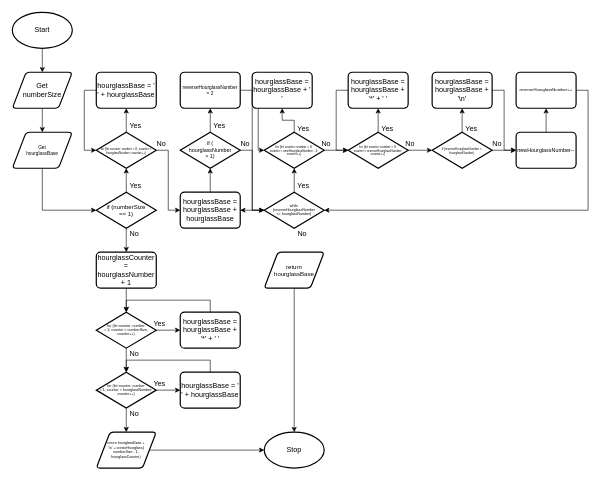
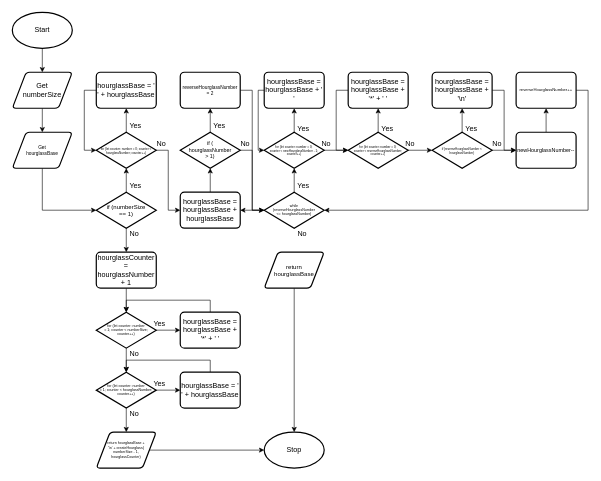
  <mxCell id="0" />
  <mxCell id="1" parent="0" />
  <mxCell id="2" style="edgeStyle=orthogonalEdgeStyle;html=1;entryX=0.5;entryY=0;entryDx=0;entryDy=0;rounded=0;" edge="1" parent="1" source="3" target="11"><mxGeometry relative="1" as="geometry" /></mxCell>
  <mxCell id="3" value="Start" style="strokeWidth=2;html=1;shape=mxgraph.flowchart.start_1;whiteSpace=wrap;" vertex="1" parent="1"><mxGeometry x="20" y="20" width="100" height="60" as="geometry" /></mxCell>
  <mxCell id="4" value="Stop" style="strokeWidth=2;html=1;shape=mxgraph.flowchart.start_1;whiteSpace=wrap;" vertex="1" parent="1"><mxGeometry x="440" y="720" width="100" height="60" as="geometry" /></mxCell>
  <mxCell id="5" style="edgeStyle=orthogonalEdgeStyle;rounded=0;html=1;entryX=0.5;entryY=1;entryDx=0;entryDy=0;entryPerimeter=0;fontSize=5;" edge="1" parent="1" source="7" target="16"><mxGeometry relative="1" as="geometry" /></mxCell>
  <mxCell id="6" style="edgeStyle=orthogonalEdgeStyle;rounded=0;html=1;entryX=0.5;entryY=0;entryDx=0;entryDy=0;fontSize=10;" edge="1" parent="1" source="7" target="62"><mxGeometry relative="1" as="geometry" /></mxCell>
  <mxCell id="7" value="if (numberSize&lt;br style=&quot;font-size: 10px;&quot;&gt;== 1)" style="strokeWidth=2;html=1;shape=mxgraph.flowchart.decision;whiteSpace=wrap;fontSize=10;" vertex="1" parent="1"><mxGeometry x="160" y="320" width="100" height="60" as="geometry" /></mxCell>
  <mxCell id="8" style="edgeStyle=orthogonalEdgeStyle;rounded=0;html=1;entryX=0;entryY=0.5;entryDx=0;entryDy=0;entryPerimeter=0;fontSize=12;" edge="1" parent="1" source="9" target="16"><mxGeometry relative="1" as="geometry"><Array as="points"><mxPoint x="140" y="150" /><mxPoint x="140" y="250" /></Array></mxGeometry></mxCell>
  <mxCell id="9" value="hourglassBase = ' ' + hourglassBase" style="rounded=1;whiteSpace=wrap;html=1;absoluteArcSize=1;arcSize=14;strokeWidth=2;" vertex="1" parent="1"><mxGeometry x="160" y="120" width="100" height="60" as="geometry" /></mxCell>
  <mxCell id="10" style="edgeStyle=orthogonalEdgeStyle;rounded=0;html=1;entryX=0.5;entryY=0;entryDx=0;entryDy=0;fontSize=8;" edge="1" parent="1" source="11" target="13"><mxGeometry relative="1" as="geometry" /></mxCell>
  <mxCell id="11" value="Get&lt;br&gt;numberSize" style="shape=parallelogram;html=1;strokeWidth=2;perimeter=parallelogramPerimeter;whiteSpace=wrap;rounded=1;arcSize=12;size=0.23;" vertex="1" parent="1"><mxGeometry x="20" y="120" width="100" height="60" as="geometry" /></mxCell>
  <mxCell id="12" style="edgeStyle=orthogonalEdgeStyle;rounded=0;html=1;entryX=0;entryY=0.5;entryDx=0;entryDy=0;entryPerimeter=0;fontSize=10;" edge="1" parent="1" source="13" target="7"><mxGeometry relative="1" as="geometry"><Array as="points"><mxPoint x="70" y="350" /></Array></mxGeometry></mxCell>
  <mxCell id="13" value="Get&lt;br style=&quot;font-size: 8px;&quot;&gt;hourglassBase" style="shape=parallelogram;html=1;strokeWidth=2;perimeter=parallelogramPerimeter;whiteSpace=wrap;rounded=1;arcSize=12;size=0.23;fontSize=8;" vertex="1" parent="1"><mxGeometry x="20" y="220" width="100" height="60" as="geometry" /></mxCell>
  <mxCell id="14" style="edgeStyle=orthogonalEdgeStyle;rounded=0;html=1;entryX=0.5;entryY=1;entryDx=0;entryDy=0;fontSize=12;" edge="1" parent="1" source="16" target="9"><mxGeometry relative="1" as="geometry" /></mxCell>
  <mxCell id="15" style="edgeStyle=orthogonalEdgeStyle;rounded=0;html=1;entryX=0;entryY=0.5;entryDx=0;entryDy=0;fontSize=12;" edge="1" parent="1" source="16" target="20"><mxGeometry relative="1" as="geometry" /></mxCell>
  <mxCell id="16" value="for (let counter: number = 0; counter &amp;lt; hourglassNumber; counter++)" style="strokeWidth=2;html=1;shape=mxgraph.flowchart.decision;whiteSpace=wrap;fontSize=5;" vertex="1" parent="1"><mxGeometry x="160" y="220" width="100" height="60" as="geometry" /></mxCell>
  <mxCell id="17" value="Yes" style="text;html=1;align=center;verticalAlign=middle;resizable=0;points=[];autosize=1;strokeColor=none;fillColor=none;fontSize=12;" vertex="1" parent="1"><mxGeometry x="205" y="295" width="40" height="30" as="geometry" /></mxCell>
  <mxCell id="18" value="Yes" style="text;html=1;align=center;verticalAlign=middle;resizable=0;points=[];autosize=1;strokeColor=none;fillColor=none;fontSize=12;" vertex="1" parent="1"><mxGeometry x="205" y="195" width="40" height="30" as="geometry" /></mxCell>
  <mxCell id="19" style="edgeStyle=orthogonalEdgeStyle;rounded=0;html=1;entryX=0.5;entryY=1;entryDx=0;entryDy=0;entryPerimeter=0;fontSize=6;" edge="1" parent="1" source="20" target="24"><mxGeometry relative="1" as="geometry" /></mxCell>
  <mxCell id="20" value="hourglassBase = hourglassBase + hourglassBase" style="rounded=1;whiteSpace=wrap;html=1;absoluteArcSize=1;arcSize=14;strokeWidth=2;" vertex="1" parent="1"><mxGeometry x="300" y="320" width="100" height="60" as="geometry" /></mxCell>
  <mxCell id="21" value="No" style="text;html=1;align=center;verticalAlign=middle;resizable=0;points=[];autosize=1;strokeColor=none;fillColor=none;fontSize=12;" vertex="1" parent="1"><mxGeometry x="250" y="225" width="35" height="30" as="geometry" /></mxCell>
  <mxCell id="22" style="edgeStyle=orthogonalEdgeStyle;rounded=0;html=1;entryX=0.5;entryY=1;entryDx=0;entryDy=0;fontSize=8;" edge="1" parent="1" source="24" target="26"><mxGeometry relative="1" as="geometry" /></mxCell>
  <mxCell id="23" style="edgeStyle=orthogonalEdgeStyle;rounded=0;html=1;entryX=0;entryY=0.5;entryDx=0;entryDy=0;entryPerimeter=0;fontSize=6;" edge="1" parent="1" source="24" target="31"><mxGeometry relative="1" as="geometry" /></mxCell>
  <mxCell id="24" value="if (&lt;br style=&quot;font-size: 9px;&quot;&gt;hourglassNumber&lt;br&gt;&amp;gt; 1)" style="strokeWidth=2;html=1;shape=mxgraph.flowchart.decision;whiteSpace=wrap;fontSize=9;" vertex="1" parent="1"><mxGeometry x="300" y="220" width="100" height="60" as="geometry" /></mxCell>
  <mxCell id="25" style="edgeStyle=orthogonalEdgeStyle;rounded=0;html=1;entryX=0;entryY=0.5;entryDx=0;entryDy=0;entryPerimeter=0;fontSize=6;" edge="1" parent="1" source="26" target="31"><mxGeometry relative="1" as="geometry" /></mxCell>
  <mxCell id="26" value="reverseHourglassNumber = 2" style="rounded=1;whiteSpace=wrap;html=1;absoluteArcSize=1;arcSize=14;strokeWidth=2;fontSize=8;" vertex="1" parent="1"><mxGeometry x="300" y="120" width="100" height="60" as="geometry" /></mxCell>
  <mxCell id="27" value="Yes" style="text;html=1;align=center;verticalAlign=middle;resizable=0;points=[];autosize=1;strokeColor=none;fillColor=none;fontSize=12;" vertex="1" parent="1"><mxGeometry x="345" y="195" width="40" height="30" as="geometry" /></mxCell>
  <mxCell id="28" value="No" style="text;html=1;align=center;verticalAlign=middle;resizable=0;points=[];autosize=1;strokeColor=none;fillColor=none;fontSize=12;" vertex="1" parent="1"><mxGeometry x="390" y="225" width="35" height="30" as="geometry" /></mxCell>
  <mxCell id="29" style="edgeStyle=orthogonalEdgeStyle;rounded=0;html=1;entryX=0.5;entryY=1;entryDx=0;entryDy=0;entryPerimeter=0;fontSize=5;" edge="1" parent="1" source="31" target="34"><mxGeometry relative="1" as="geometry" /></mxCell>
  <mxCell id="30" style="edgeStyle=orthogonalEdgeStyle;rounded=0;html=1;fontSize=10;" edge="1" parent="1" source="31" target="20"><mxGeometry relative="1" as="geometry" /></mxCell>
  <mxCell id="31" value="while&lt;br style=&quot;font-size: 6px;&quot;&gt;(reverseHourglassNumber&lt;br style=&quot;font-size: 6px;&quot;&gt;&amp;lt;= hourglassNumber)" style="strokeWidth=2;html=1;shape=mxgraph.flowchart.decision;whiteSpace=wrap;fontSize=6;" vertex="1" parent="1"><mxGeometry x="440" y="320" width="100" height="60" as="geometry" /></mxCell>
  <mxCell id="32" style="edgeStyle=orthogonalEdgeStyle;rounded=0;html=1;entryX=0.5;entryY=1;entryDx=0;entryDy=0;fontSize=5;" edge="1" parent="1" source="34" target="37"><mxGeometry relative="1" as="geometry" /></mxCell>
  <mxCell id="33" style="edgeStyle=orthogonalEdgeStyle;rounded=0;html=1;entryX=0;entryY=0.5;entryDx=0;entryDy=0;entryPerimeter=0;fontSize=5;" edge="1" parent="1" source="34" target="41"><mxGeometry relative="1" as="geometry" /></mxCell>
  <mxCell id="34" value="for (let counter: number = 0;&lt;br style=&quot;font-size: 5px;&quot;&gt;counter &amp;lt; newHourglassNumber - 1; counter++)" style="strokeWidth=2;html=1;shape=mxgraph.flowchart.decision;whiteSpace=wrap;fontSize=5;" vertex="1" parent="1"><mxGeometry x="440" y="220" width="100" height="60" as="geometry" /></mxCell>
  <mxCell id="35" value="Yes" style="text;html=1;align=center;verticalAlign=middle;resizable=0;points=[];autosize=1;strokeColor=none;fillColor=none;fontSize=12;" vertex="1" parent="1"><mxGeometry x="485" y="295" width="40" height="30" as="geometry" /></mxCell>
  <mxCell id="36" style="edgeStyle=orthogonalEdgeStyle;rounded=0;html=1;entryX=0;entryY=0.5;entryDx=0;entryDy=0;entryPerimeter=0;fontSize=5;" edge="1" parent="1" source="37" target="34"><mxGeometry relative="1" as="geometry"><Array as="points"><mxPoint x="430" y="150" /><mxPoint x="430" y="250" /></Array></mxGeometry></mxCell>
- <mxCell id="37" value="hourglassBase = hourglassBase + ' '" style="rounded=1;whiteSpace=wrap;html=1;absoluteArcSize=1;arcSize=14;strokeWidth=2;" vertex="1" parent="1"><mxGeometry x="420" y="120" width="100" height="60" as="geometry" /></mxCell>
+ <mxCell id="37" value="hourglassBase = hourglassBase + ' '" style="rounded=1;whiteSpace=wrap;html=1;absoluteArcSize=1;arcSize=14;strokeWidth=2;" vertex="1" parent="1"><mxGeometry x="440" y="120" width="100" height="60" as="geometry" /></mxCell>
  <mxCell id="38" value="Yes" style="text;html=1;align=center;verticalAlign=middle;resizable=0;points=[];autosize=1;strokeColor=none;fillColor=none;fontSize=12;" vertex="1" parent="1"><mxGeometry x="485" y="200" width="40" height="30" as="geometry" /></mxCell>
  <mxCell id="39" style="edgeStyle=orthogonalEdgeStyle;rounded=0;html=1;entryX=0.5;entryY=1;entryDx=0;entryDy=0;fontSize=5;" edge="1" parent="1" source="41" target="43"><mxGeometry relative="1" as="geometry" /></mxCell>
  <mxCell id="40" style="edgeStyle=orthogonalEdgeStyle;rounded=0;html=1;entryX=0;entryY=0.5;entryDx=0;entryDy=0;entryPerimeter=0;fontSize=5;" edge="1" parent="1" source="41" target="48"><mxGeometry relative="1" as="geometry" /></mxCell>
  <mxCell id="41" value="for (let counter: number = 0;&lt;br style=&quot;font-size: 5px;&quot;&gt;counter &amp;lt; reverseHourglassNumber;&lt;br style=&quot;font-size: 5px;&quot;&gt;counter++)" style="strokeWidth=2;html=1;shape=mxgraph.flowchart.decision;whiteSpace=wrap;fontSize=5;" vertex="1" parent="1"><mxGeometry x="580" y="220" width="100" height="60" as="geometry" /></mxCell>
  <mxCell id="42" style="edgeStyle=orthogonalEdgeStyle;rounded=0;html=1;entryX=0;entryY=0.5;entryDx=0;entryDy=0;entryPerimeter=0;fontSize=5;" edge="1" parent="1" source="43" target="41"><mxGeometry relative="1" as="geometry"><Array as="points"><mxPoint x="560" y="150" /><mxPoint x="560" y="250" /></Array></mxGeometry></mxCell>
  <mxCell id="43" value="hourglassBase = hourglassBase + '*' + ' '" style="rounded=1;whiteSpace=wrap;html=1;absoluteArcSize=1;arcSize=14;strokeWidth=2;" vertex="1" parent="1"><mxGeometry x="580" y="120" width="100" height="60" as="geometry" /></mxCell>
  <mxCell id="44" value="Yes" style="text;html=1;align=center;verticalAlign=middle;resizable=0;points=[];autosize=1;strokeColor=none;fillColor=none;fontSize=12;" vertex="1" parent="1"><mxGeometry x="625" y="200" width="40" height="30" as="geometry" /></mxCell>
  <mxCell id="45" value="No" style="text;html=1;align=center;verticalAlign=middle;resizable=0;points=[];autosize=1;strokeColor=none;fillColor=none;fontSize=12;" vertex="1" parent="1"><mxGeometry x="525" y="225" width="35" height="30" as="geometry" /></mxCell>
  <mxCell id="46" style="edgeStyle=orthogonalEdgeStyle;rounded=0;html=1;entryX=0.5;entryY=1;entryDx=0;entryDy=0;fontSize=5;" edge="1" parent="1" source="48" target="50"><mxGeometry relative="1" as="geometry" /></mxCell>
  <mxCell id="47" style="edgeStyle=orthogonalEdgeStyle;rounded=0;html=1;entryX=0;entryY=0.5;entryDx=0;entryDy=0;fontSize=7;" edge="1" parent="1" source="48" target="54"><mxGeometry relative="1" as="geometry" /></mxCell>
  <mxCell id="48" value="if (reverseHourglassNumber &amp;lt; hourglassNumber)" style="strokeWidth=2;html=1;shape=mxgraph.flowchart.decision;whiteSpace=wrap;fontSize=5;" vertex="1" parent="1"><mxGeometry x="720" y="220" width="100" height="60" as="geometry" /></mxCell>
  <mxCell id="49" style="edgeStyle=orthogonalEdgeStyle;rounded=0;html=1;entryX=0;entryY=0.5;entryDx=0;entryDy=0;fontSize=7;" edge="1" parent="1" source="50" target="54"><mxGeometry relative="1" as="geometry" /></mxCell>
  <mxCell id="50" value="hourglassBase = hourglassBase + '\n'" style="rounded=1;whiteSpace=wrap;html=1;absoluteArcSize=1;arcSize=14;strokeWidth=2;" vertex="1" parent="1"><mxGeometry x="720" y="120" width="100" height="60" as="geometry" /></mxCell>
  <mxCell id="51" value="Yes" style="text;html=1;align=center;verticalAlign=middle;resizable=0;points=[];autosize=1;strokeColor=none;fillColor=none;fontSize=12;" vertex="1" parent="1"><mxGeometry x="765" y="200" width="40" height="30" as="geometry" /></mxCell>
  <mxCell id="52" value="No" style="text;html=1;align=center;verticalAlign=middle;resizable=0;points=[];autosize=1;strokeColor=none;fillColor=none;fontSize=12;" vertex="1" parent="1"><mxGeometry x="665" y="225" width="35" height="30" as="geometry" /></mxCell>
  <mxCell id="53" style="edgeStyle=orthogonalEdgeStyle;rounded=0;html=1;entryX=0.5;entryY=1;entryDx=0;entryDy=0;fontSize=7;" edge="1" parent="1" source="54" target="56"><mxGeometry relative="1" as="geometry" /></mxCell>
  <mxCell id="54" value="newHourglassNumber--" style="rounded=1;whiteSpace=wrap;html=1;absoluteArcSize=1;arcSize=14;strokeWidth=2;fontSize=9;" vertex="1" parent="1"><mxGeometry x="860" y="220" width="100" height="60" as="geometry" /></mxCell>
  <mxCell id="55" style="edgeStyle=orthogonalEdgeStyle;rounded=0;html=1;entryX=1;entryY=0.5;entryDx=0;entryDy=0;entryPerimeter=0;fontSize=7;" edge="1" parent="1" source="56" target="31"><mxGeometry relative="1" as="geometry"><Array as="points"><mxPoint x="980" y="150" /><mxPoint x="980" y="350" /></Array></mxGeometry></mxCell>
  <mxCell id="56" value="reverseHourglassNumber++" style="rounded=1;whiteSpace=wrap;html=1;absoluteArcSize=1;arcSize=14;strokeWidth=2;fontSize=7;" vertex="1" parent="1"><mxGeometry x="860" y="120" width="100" height="60" as="geometry" /></mxCell>
  <mxCell id="57" value="No" style="text;html=1;align=center;verticalAlign=middle;resizable=0;points=[];autosize=1;strokeColor=none;fillColor=none;fontSize=12;" vertex="1" parent="1"><mxGeometry x="810" y="225" width="35" height="30" as="geometry" /></mxCell>
  <mxCell id="58" style="edgeStyle=orthogonalEdgeStyle;rounded=0;html=1;entryX=0.5;entryY=0;entryDx=0;entryDy=0;entryPerimeter=0;fontSize=6;" edge="1" parent="1" source="59" target="4"><mxGeometry relative="1" as="geometry" /></mxCell>
  <mxCell id="59" value="return&lt;br style=&quot;font-size: 10px;&quot;&gt;hourglassBase" style="shape=parallelogram;html=1;strokeWidth=2;perimeter=parallelogramPerimeter;whiteSpace=wrap;rounded=1;arcSize=12;size=0.23;fontSize=10;" vertex="1" parent="1"><mxGeometry x="440" y="420" width="100" height="60" as="geometry" /></mxCell>
  <mxCell id="60" value="No" style="text;html=1;align=center;verticalAlign=middle;resizable=0;points=[];autosize=1;strokeColor=none;fillColor=none;fontSize=12;" vertex="1" parent="1"><mxGeometry x="485" y="375" width="35" height="30" as="geometry" /></mxCell>
  <mxCell id="61" style="edgeStyle=orthogonalEdgeStyle;rounded=0;html=1;fontSize=6;" edge="1" parent="1" source="62" target="66"><mxGeometry relative="1" as="geometry" /></mxCell>
  <mxCell id="62" value="hourglassCounter = hourglassNumber + 1" style="rounded=1;whiteSpace=wrap;html=1;absoluteArcSize=1;arcSize=14;strokeWidth=2;" vertex="1" parent="1"><mxGeometry x="160" y="420" width="100" height="60" as="geometry" /></mxCell>
  <mxCell id="63" value="No" style="text;html=1;align=center;verticalAlign=middle;resizable=0;points=[];autosize=1;strokeColor=none;fillColor=none;fontSize=12;" vertex="1" parent="1"><mxGeometry x="205" y="375" width="35" height="30" as="geometry" /></mxCell>
  <mxCell id="64" style="edgeStyle=orthogonalEdgeStyle;rounded=0;html=1;entryX=0;entryY=0.5;entryDx=0;entryDy=0;fontSize=6;" edge="1" parent="1" source="66" target="68"><mxGeometry relative="1" as="geometry" /></mxCell>
  <mxCell id="65" style="edgeStyle=orthogonalEdgeStyle;rounded=0;html=1;entryX=0.5;entryY=0;entryDx=0;entryDy=0;entryPerimeter=0;fontSize=6;" edge="1" parent="1" source="66" target="72"><mxGeometry relative="1" as="geometry" /></mxCell>
  <mxCell id="66" value="for (let counter: number&lt;br style=&quot;font-size: 6px;&quot;&gt;= 1; counter &amp;lt; numberSize;&lt;br style=&quot;font-size: 6px;&quot;&gt;counter++)" style="strokeWidth=2;html=1;shape=mxgraph.flowchart.decision;whiteSpace=wrap;fontSize=6;" vertex="1" parent="1"><mxGeometry x="160" y="520" width="100" height="60" as="geometry" /></mxCell>
  <mxCell id="67" style="edgeStyle=orthogonalEdgeStyle;rounded=0;html=1;entryX=0.5;entryY=0;entryDx=0;entryDy=0;entryPerimeter=0;fontSize=6;" edge="1" parent="1" source="68" target="66"><mxGeometry relative="1" as="geometry"><Array as="points"><mxPoint x="350" y="500" /><mxPoint x="210" y="500" /></Array></mxGeometry></mxCell>
  <mxCell id="68" value="hourglassBase = hourglassBase + '*' + ' '" style="rounded=1;whiteSpace=wrap;html=1;absoluteArcSize=1;arcSize=14;strokeWidth=2;" vertex="1" parent="1"><mxGeometry x="300" y="520" width="100" height="60" as="geometry" /></mxCell>
  <mxCell id="69" value="Yes" style="text;html=1;align=center;verticalAlign=middle;resizable=0;points=[];autosize=1;strokeColor=none;fillColor=none;fontSize=12;" vertex="1" parent="1"><mxGeometry x="245" y="525" width="40" height="30" as="geometry" /></mxCell>
  <mxCell id="70" style="edgeStyle=orthogonalEdgeStyle;rounded=0;html=1;entryX=0;entryY=0.5;entryDx=0;entryDy=0;fontSize=6;" edge="1" parent="1" source="72" target="75"><mxGeometry relative="1" as="geometry" /></mxCell>
  <mxCell id="71" style="edgeStyle=orthogonalEdgeStyle;rounded=0;html=1;entryX=0.5;entryY=0;entryDx=0;entryDy=0;fontSize=6;" edge="1" parent="1" source="72" target="77"><mxGeometry relative="1" as="geometry" /></mxCell>
  <mxCell id="72" value="for (let counter: number&lt;br style=&quot;font-size: 6px;&quot;&gt;= 1; counter &amp;lt; hourglassNumber;&lt;br style=&quot;font-size: 6px;&quot;&gt;counter++)" style="strokeWidth=2;html=1;shape=mxgraph.flowchart.decision;whiteSpace=wrap;fontSize=6;" vertex="1" parent="1"><mxGeometry x="160" y="620" width="100" height="60" as="geometry" /></mxCell>
  <mxCell id="73" value="No" style="text;html=1;align=center;verticalAlign=middle;resizable=0;points=[];autosize=1;strokeColor=none;fillColor=none;fontSize=12;" vertex="1" parent="1"><mxGeometry x="205" y="575" width="35" height="30" as="geometry" /></mxCell>
  <mxCell id="74" style="edgeStyle=orthogonalEdgeStyle;rounded=0;html=1;entryX=0.5;entryY=0;entryDx=0;entryDy=0;entryPerimeter=0;fontSize=6;" edge="1" parent="1" source="75" target="72"><mxGeometry relative="1" as="geometry"><Array as="points"><mxPoint x="350" y="600" /><mxPoint x="210" y="600" /></Array></mxGeometry></mxCell>
  <mxCell id="75" value="hourglassBase = ' ' + hourglassBase" style="rounded=1;whiteSpace=wrap;html=1;absoluteArcSize=1;arcSize=14;strokeWidth=2;" vertex="1" parent="1"><mxGeometry x="300" y="620" width="100" height="60" as="geometry" /></mxCell>
  <mxCell id="76" style="edgeStyle=orthogonalEdgeStyle;rounded=0;html=1;entryX=0;entryY=0.5;entryDx=0;entryDy=0;entryPerimeter=0;fontSize=6;" edge="1" parent="1" source="77" target="4"><mxGeometry relative="1" as="geometry" /></mxCell>
  <mxCell id="77" value="return hourglassBase +&lt;br style=&quot;font-size: 6px;&quot;&gt;'\n' + createHourglass(&lt;br style=&quot;font-size: 6px;&quot;&gt;numberSize - 1,&lt;br style=&quot;font-size: 6px;&quot;&gt;hourglassCounter)" style="shape=parallelogram;html=1;strokeWidth=2;perimeter=parallelogramPerimeter;whiteSpace=wrap;rounded=1;arcSize=12;size=0.23;fontSize=6;" vertex="1" parent="1"><mxGeometry x="160" y="720" width="100" height="60" as="geometry" /></mxCell>
  <mxCell id="78" value="Yes" style="text;html=1;align=center;verticalAlign=middle;resizable=0;points=[];autosize=1;strokeColor=none;fillColor=none;fontSize=12;" vertex="1" parent="1"><mxGeometry x="245" y="625" width="40" height="30" as="geometry" /></mxCell>
  <mxCell id="79" value="No" style="text;html=1;align=center;verticalAlign=middle;resizable=0;points=[];autosize=1;strokeColor=none;fillColor=none;fontSize=12;" vertex="1" parent="1"><mxGeometry x="205" y="675" width="35" height="30" as="geometry" /></mxCell>
